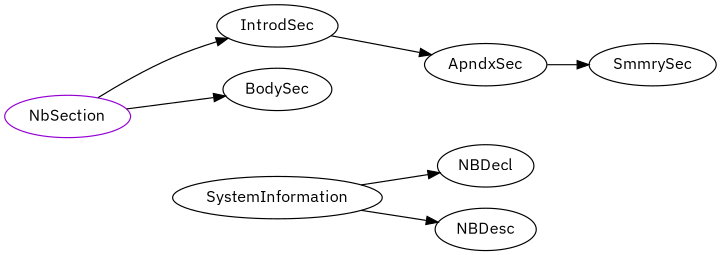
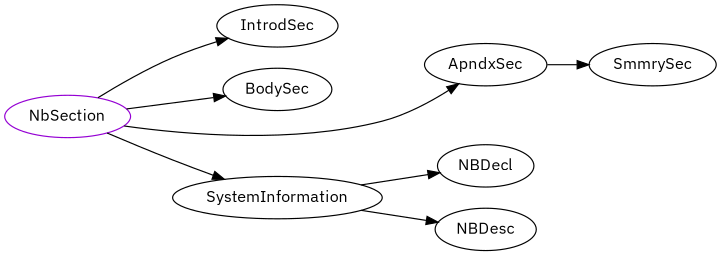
  digraph {
    fontname="IBM Plex Sans"
    rankdir=LR
    node [fontname="IBM Plex Sans"]
    edge [fontname="IBM Plex Sans"]
    n1 [color=darkviolet label=NbSection shape=oval]
    IntrodSec
    BodySec
    ApndxSec
    SystemInformation
    SmmrySec
    NBDecl
    NBDesc
    n1 -> IntrodSec
    n1 -> BodySec
-   IntrodSec -> ApndxSec
+   n1 -> ApndxSec
+   n1 -> SystemInformation
    ApndxSec -> SmmrySec
    SystemInformation -> NBDecl
    SystemInformation -> NBDesc
  }
